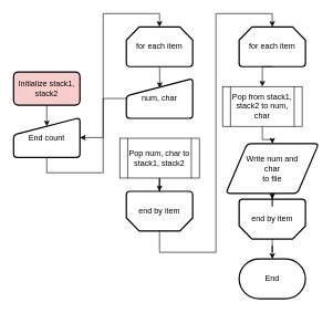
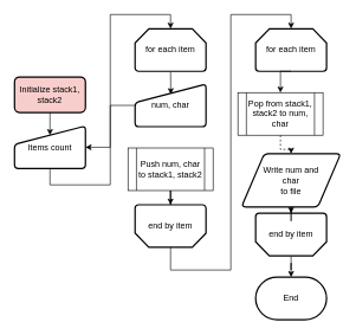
  <mxCell id="0" />
  <mxCell id="1" parent="0" />
  <mxCell id="2" style="edgeStyle=orthogonalEdgeStyle;rounded=0;orthogonalLoop=1;jettySize=auto;html=1;" parent="1" source="3" edge="1"><mxGeometry relative="1" as="geometry"><mxPoint x="70" y="190" as="targetPoint" /></mxGeometry></mxCell>
  <mxCell id="3" value="Initialize stack1, stack2" style="rounded=1;whiteSpace=wrap;html=1;absoluteArcSize=1;arcSize=14;strokeWidth=2;fillColor=#f8cecc;" parent="1" vertex="1"><mxGeometry x="20" y="108" width="100" height="50" as="geometry" /></mxCell>
  <mxCell id="4" style="edgeStyle=orthogonalEdgeStyle;rounded=0;orthogonalLoop=1;jettySize=auto;html=1;entryX=0.5;entryY=1;entryDx=0;entryDy=0;entryPerimeter=0;strokeWidth=1;" parent="1" edge="1"><mxGeometry relative="1" as="geometry"><mxPoint x="80" y="429" as="targetPoint" /></mxGeometry></mxCell>
  <mxCell id="5" value="End" style="strokeWidth=2;html=1;shape=mxgraph.flowchart.terminator;whiteSpace=wrap;sketch=0;" parent="1" vertex="1"><mxGeometry x="360" y="390" width="100" height="60" as="geometry" /></mxCell>
  <mxCell id="6" style="edgeStyle=orthogonalEdgeStyle;rounded=0;orthogonalLoop=1;jettySize=auto;html=1;entryX=0.5;entryY=0;entryDx=0;entryDy=0;entryPerimeter=0;" edge="1" parent="1" source="7" target="9"><mxGeometry relative="1" as="geometry"><Array as="points"><mxPoint x="70" y="260" /><mxPoint x="155" y="260" /><mxPoint x="155" y="20" /><mxPoint x="240" y="20" /></Array></mxGeometry></mxCell>
- <mxCell id="7" value="End count" style="html=1;strokeWidth=2;shape=manualInput;whiteSpace=wrap;rounded=1;size=26;arcSize=11;" parent="1" vertex="1"><mxGeometry x="20" y="177" width="100" height="60" as="geometry" /></mxCell>
+ <mxCell id="7" value="Items count" style="html=1;strokeWidth=2;shape=manualInput;whiteSpace=wrap;rounded=1;size=26;arcSize=11;" parent="1" vertex="1"><mxGeometry x="20" y="177" width="100" height="60" as="geometry" /></mxCell>
  <mxCell id="8" style="edgeStyle=orthogonalEdgeStyle;rounded=0;orthogonalLoop=1;jettySize=auto;html=1;entryX=0.504;entryY=0.238;entryDx=0;entryDy=0;entryPerimeter=0;strokeWidth=1;exitX=0.5;exitY=1;exitDx=0;exitDy=0;exitPerimeter=0;" parent="1" source="9" target="13" edge="1"><mxGeometry relative="1" as="geometry"><mxPoint x="240.026" y="120" as="sourcePoint" /></mxGeometry></mxCell>
  <mxCell id="9" value="for each item" style="strokeWidth=2;html=1;shape=mxgraph.flowchart.loop_limit;whiteSpace=wrap;" parent="1" vertex="1"><mxGeometry x="190" y="40" width="100" height="60" as="geometry" /></mxCell>
  <mxCell id="10" style="edgeStyle=orthogonalEdgeStyle;rounded=0;orthogonalLoop=1;jettySize=auto;html=1;entryX=0.5;entryY=0;entryDx=0;entryDy=0;entryPerimeter=0;" edge="1" parent="1" source="11" target="16"><mxGeometry relative="1" as="geometry"><Array as="points"><mxPoint x="240" y="380" /><mxPoint x="325" y="380" /><mxPoint x="325" y="20" /><mxPoint x="410" y="20" /></Array></mxGeometry></mxCell>
  <mxCell id="11" value="end by item" style="strokeWidth=2;html=1;shape=mxgraph.flowchart.loop_limit;whiteSpace=wrap;direction=west;" parent="1" vertex="1"><mxGeometry x="190" y="288" width="100" height="60" as="geometry" /></mxCell>
  <mxCell id="12" style="edgeStyle=orthogonalEdgeStyle;rounded=0;orthogonalLoop=1;jettySize=auto;html=1;" parent="1" source="13" target="7" edge="1"><mxGeometry relative="1" as="geometry" /></mxCell>
  <mxCell id="13" value="num, char" style="html=1;strokeWidth=2;shape=manualInput;whiteSpace=wrap;rounded=1;size=26;arcSize=11;" parent="1" vertex="1"><mxGeometry x="190" y="118" width="100" height="60" as="geometry" /></mxCell>
  <mxCell id="14" style="edgeStyle=orthogonalEdgeStyle;rounded=0;orthogonalLoop=1;jettySize=auto;html=1;entryX=0.5;entryY=1;entryDx=0;entryDy=0;entryPerimeter=0;" parent="1" source="15" target="11" edge="1"><mxGeometry relative="1" as="geometry" /></mxCell>
- <mxCell id="15" value="Pop num, char to stack1, stack2" style="shape=process;whiteSpace=wrap;html=1;backgroundOutline=1;" parent="1" vertex="1"><mxGeometry x="180" y="208" width="120" height="60" as="geometry" /></mxCell>
+ <mxCell id="15" value="Push num, char to stack1, stack2" style="shape=process;whiteSpace=wrap;html=1;backgroundOutline=1;" parent="1" vertex="1"><mxGeometry x="180" y="208" width="120" height="60" as="geometry" /></mxCell>
  <mxCell id="16" value="for each item" style="strokeWidth=2;html=1;shape=mxgraph.flowchart.loop_limit;whiteSpace=wrap;" parent="1" vertex="1"><mxGeometry x="360" y="40" width="100" height="60" as="geometry" /></mxCell>
  <mxCell id="17" style="edgeStyle=orthogonalEdgeStyle;rounded=0;orthogonalLoop=1;jettySize=auto;html=1;entryX=0.5;entryY=0;entryDx=0;entryDy=0;entryPerimeter=0;" edge="1" parent="1" source="18" target="5"><mxGeometry relative="1" as="geometry" /></mxCell>
  <mxCell id="18" value="end by item" style="strokeWidth=2;html=1;shape=mxgraph.flowchart.loop_limit;whiteSpace=wrap;direction=west;" parent="1" vertex="1"><mxGeometry x="360" y="300" width="100" height="60" as="geometry" /></mxCell>
  <mxCell id="19" style="edgeStyle=orthogonalEdgeStyle;rounded=0;orthogonalLoop=1;jettySize=auto;html=1;entryX=0.5;entryY=0;entryDx=0;entryDy=0;exitX=0.5;exitY=1;exitDx=0;exitDy=0;exitPerimeter=0;" parent="1" source="16" target="21" edge="1"><mxGeometry relative="1" as="geometry"><mxPoint x="410.026" y="178" as="sourcePoint" /></mxGeometry></mxCell>
- <mxCell id="20" style="edgeStyle=orthogonalEdgeStyle;rounded=0;orthogonalLoop=1;jettySize=auto;html=1;entryX=0.5;entryY=0;entryDx=0;entryDy=0;" edge="1" parent="1" source="21" target="23"><mxGeometry relative="1" as="geometry" /></mxCell>
+ <mxCell id="20" style="edgeStyle=orthogonalEdgeStyle;rounded=0;orthogonalLoop=1;jettySize=auto;html=1;entryX=0.5;entryY=0;entryDx=0;entryDy=0;dashed=1;" edge="1" parent="1" source="21" target="23"><mxGeometry relative="1" as="geometry" /></mxCell>
  <mxCell id="21" value="Pop from stack1, stack2 to num, char" style="shape=process;whiteSpace=wrap;html=1;backgroundOutline=1;" parent="1" vertex="1"><mxGeometry x="335" y="130" width="120" height="60" as="geometry" /></mxCell>
  <mxCell id="22" style="edgeStyle=orthogonalEdgeStyle;rounded=0;orthogonalLoop=1;jettySize=auto;html=1;" edge="1" parent="1" source="23" target="18"><mxGeometry relative="1" as="geometry" /></mxCell>
  <mxCell id="23" value="Write num and &lt;br&gt;char &lt;br&gt;to file" style="shape=parallelogram;html=1;strokeWidth=2;perimeter=parallelogramPerimeter;whiteSpace=wrap;rounded=1;arcSize=12;size=0.23;" vertex="1" parent="1"><mxGeometry x="340" y="216" width="140" height="75" as="geometry" /></mxCell>
